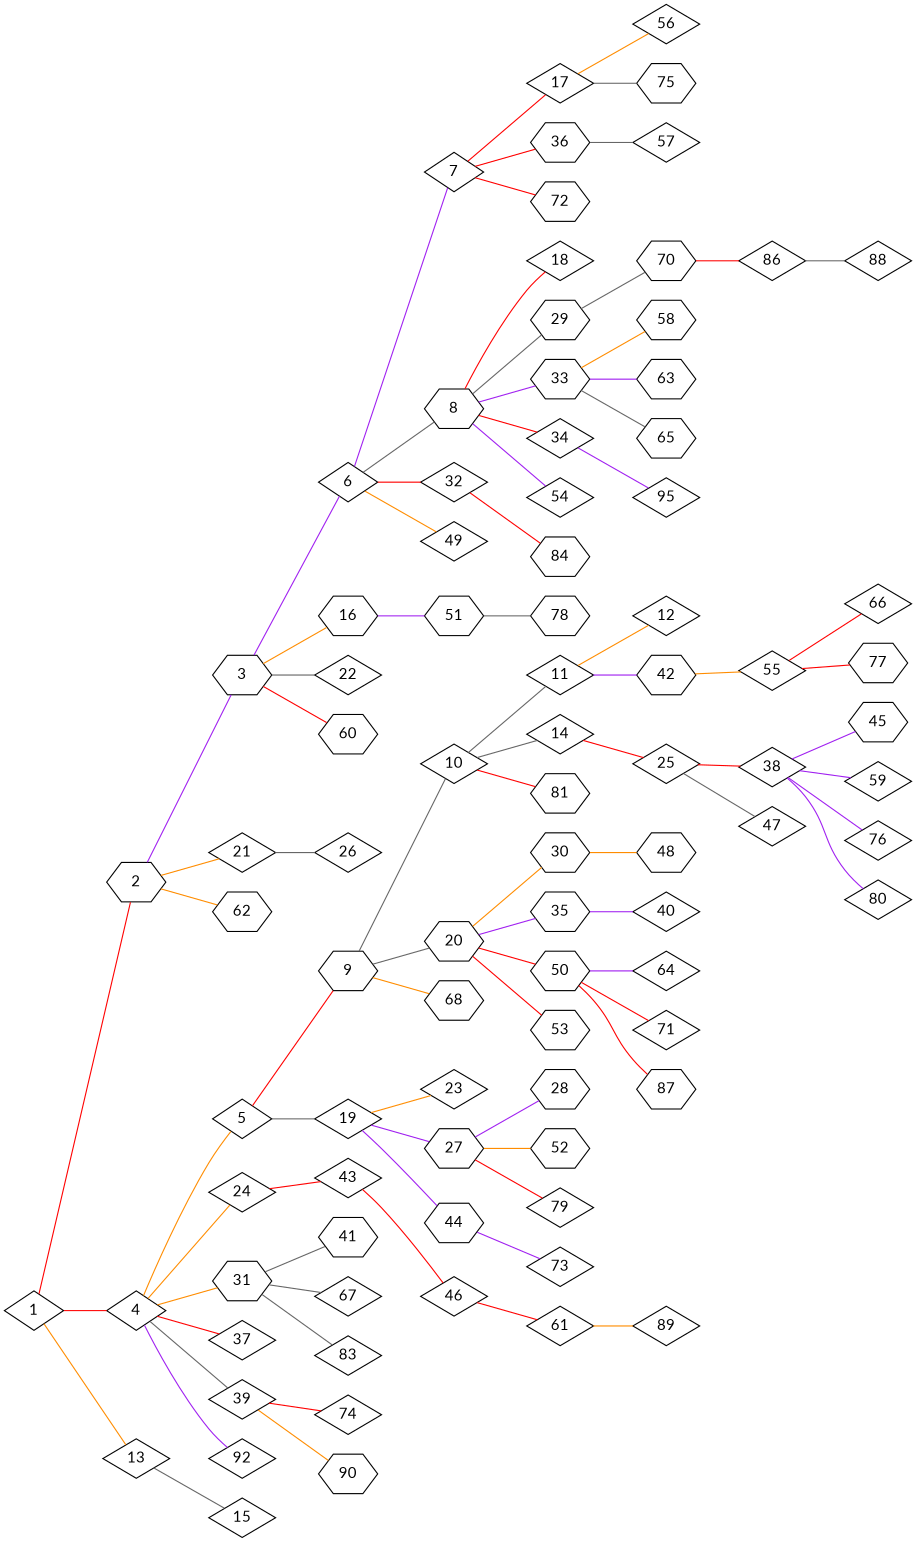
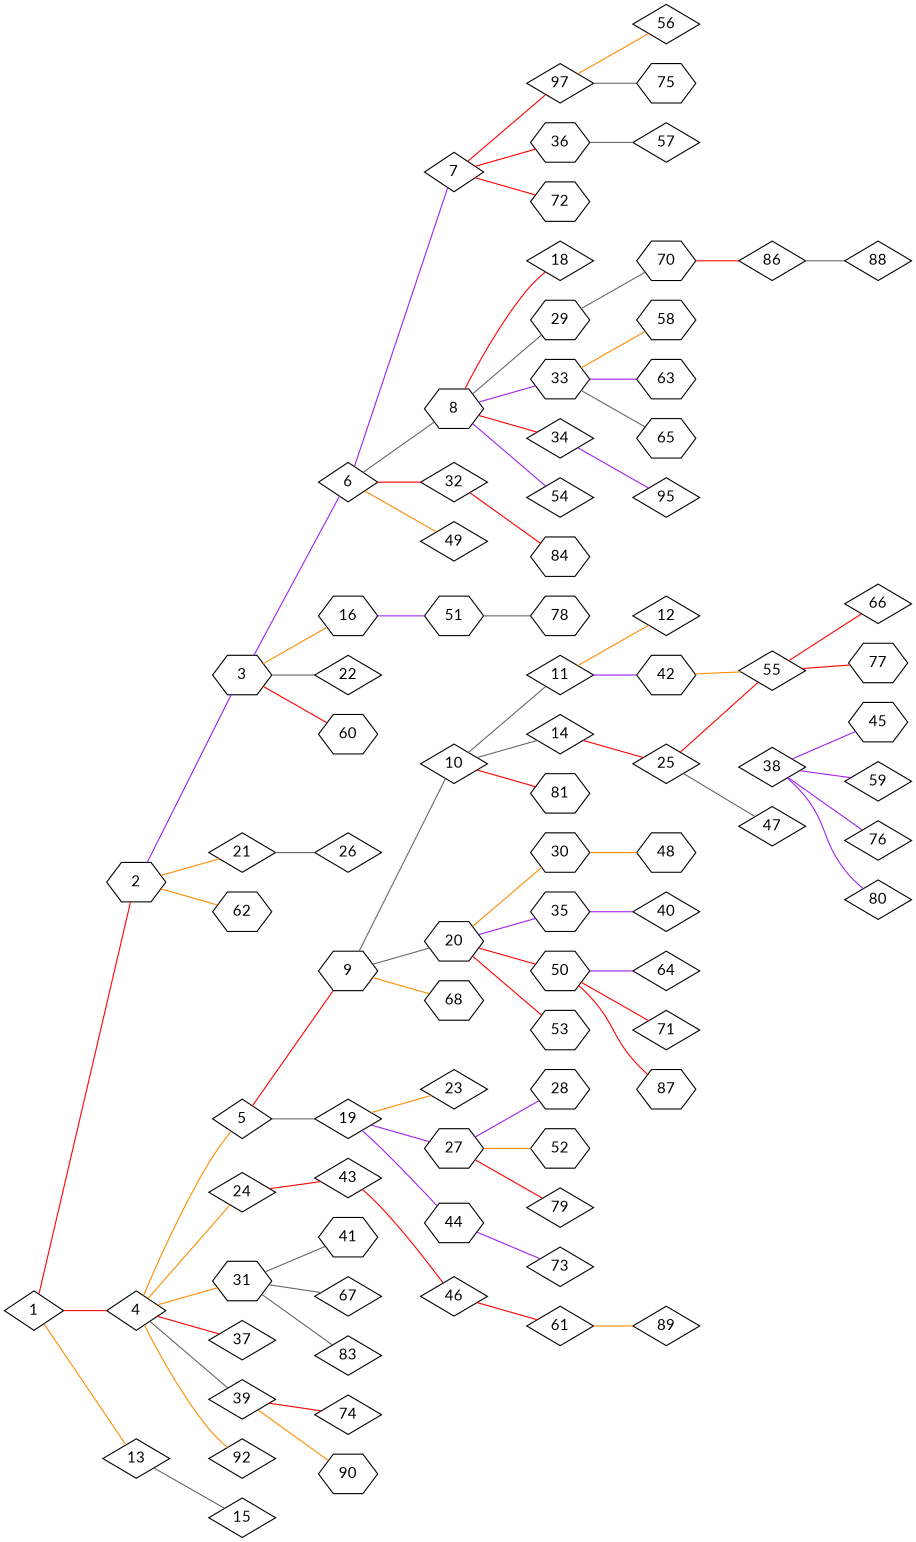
  graph {
    fontname=Lato
    rankdir=LR
    node [fontname=Lato shape=diamond]
    edge [color=red fontname=Lato]
    2 [shape=hexagon]
    1
    4
    13
    3 [shape=hexagon]
    21
    62 [shape=hexagon]
    5
    24
    31 [shape=hexagon]
    37
    39
    n13 [label=92]
    15
    6
    16 [shape=hexagon]
    22
    60 [shape=hexagon]
    26
    9 [shape=hexagon]
    19
    43
    41 [shape=hexagon]
    67
    83
    74
    90 [shape=hexagon]
    7
    8 [shape=hexagon]
    32
    49
    51 [shape=hexagon]
-   17
+   17 [label=97]
    36 [shape=hexagon]
    72 [shape=hexagon]
    18
    29 [shape=hexagon]
    33 [shape=hexagon]
    34
    54
    84 [shape=hexagon]
    78 [shape=hexagon]
    10
    20 [shape=hexagon]
    68 [shape=hexagon]
    23
    27 [shape=hexagon]
    44 [shape=hexagon]
    46
    11
    14
    81 [shape=hexagon]
    30 [shape=hexagon]
    35 [shape=hexagon]
    50 [shape=hexagon]
    53 [shape=hexagon]
    28 [shape=hexagon]
    52 [shape=hexagon]
    79
    73
    56
    75 [shape=hexagon]
    57
    70 [shape=hexagon]
    58 [shape=hexagon]
    63 [shape=hexagon]
    65 [shape=hexagon]
    n68 [label=95]
    86
    12
    42 [shape=hexagon]
    25
    48 [shape=hexagon]
    40
    64
    71
    87 [shape=hexagon]
    55
    38
    47
    66
    77 [shape=hexagon]
    45 [shape=hexagon]
    59
    76
    80
    61
    88
    89
    2 -- 3 [color=purple]
    2 -- 21 [color=darkorange]
    2 -- 62 [color=darkorange]
    1 -- 2
    1 -- 4
    1 -- 13 [color=darkorange]
    4 -- 5 [color=darkorange]
    4 -- 24 [color=darkorange]
    4 -- 31 [color=darkorange]
    4 -- 37
    4 -- 39 [color=gray40]
-   4 -- n13 [color=purple]
+   4 -- n13 [color=darkorange]
    13 -- 15 [color=gray40]
    3 -- 6 [color=purple]
    3 -- 16 [color=darkorange]
    3 -- 22 [color=gray40]
    3 -- 60
    21 -- 26 [color=gray40]
    5 -- 9
    5 -- 19 [color=gray40]
    24 -- 43
    31 -- 41 [color=gray40]
    31 -- 67 [color=gray40]
    31 -- 83 [color=gray40]
    39 -- 74
    39 -- 90 [color=darkorange]
    6 -- 7 [color=purple]
    6 -- 8 [color=gray40]
    6 -- 32
    6 -- 49 [color=darkorange]
    16 -- 51 [color=purple]
    9 -- 10 [color=gray40]
    9 -- 20 [color=gray40]
    9 -- 68 [color=darkorange]
    19 -- 23 [color=darkorange]
    19 -- 27 [color=purple]
    19 -- 44 [color=purple]
    43 -- 46
    7 -- 17
    7 -- 36
    7 -- 72
    8 -- 18
    8 -- 29 [color=gray40]
    8 -- 33 [color=purple]
    8 -- 34
    8 -- 54 [color=purple]
    32 -- 84
    51 -- 78 [color=gray40]
    17 -- 56 [color=darkorange]
    17 -- 75 [color=gray40]
    36 -- 57 [color=gray40]
    29 -- 70 [color=gray40]
    33 -- 58 [color=darkorange]
    33 -- 63 [color=purple]
    33 -- 65 [color=gray40]
    34 -- n68 [color=purple]
    10 -- 11 [color=gray40]
    10 -- 14 [color=gray40]
    10 -- 81
    20 -- 30 [color=darkorange]
    20 -- 35 [color=purple]
    20 -- 50
    20 -- 53
    27 -- 28 [color=purple]
    27 -- 52 [color=darkorange]
    27 -- 79
    44 -- 73 [color=purple]
    46 -- 61
    11 -- 12 [color=darkorange]
    11 -- 42 [color=purple]
    14 -- 25
    30 -- 48 [color=darkorange]
    35 -- 40 [color=purple]
    50 -- 64 [color=purple]
    50 -- 71
    50 -- 87
    70 -- 86
    86 -- 88 [color=gray40]
    42 -- 55 [color=darkorange]
-   25 -- 38
+   25 -- 55
    25 -- 47 [color=gray40]
    55 -- 66
    55 -- 77
    38 -- 45 [color=purple]
    38 -- 59 [color=purple]
    38 -- 76 [color=purple]
    38 -- 80 [color=purple]
    61 -- 89 [color=darkorange]
  }
